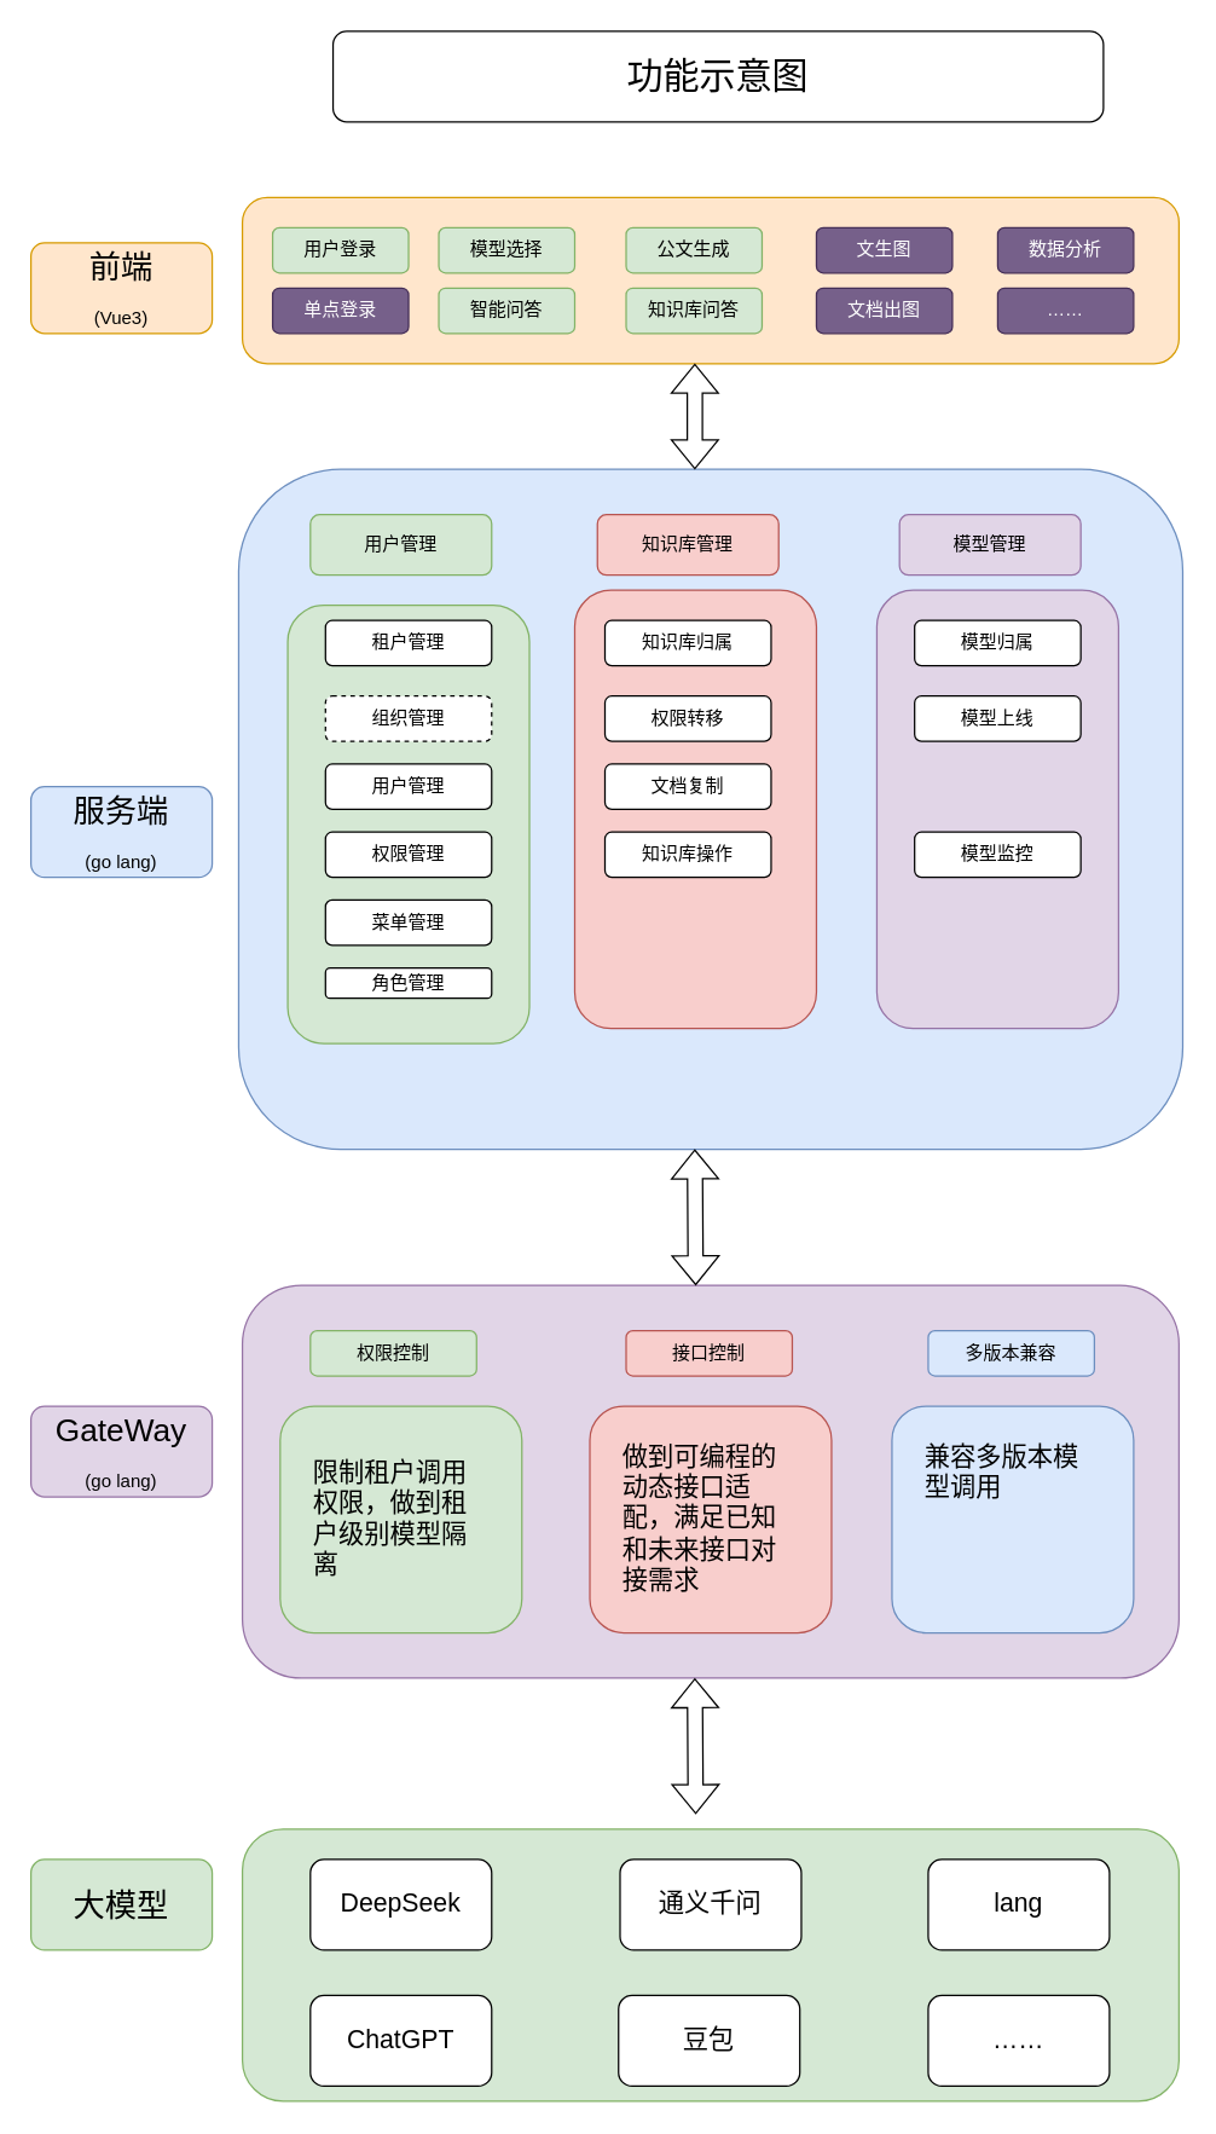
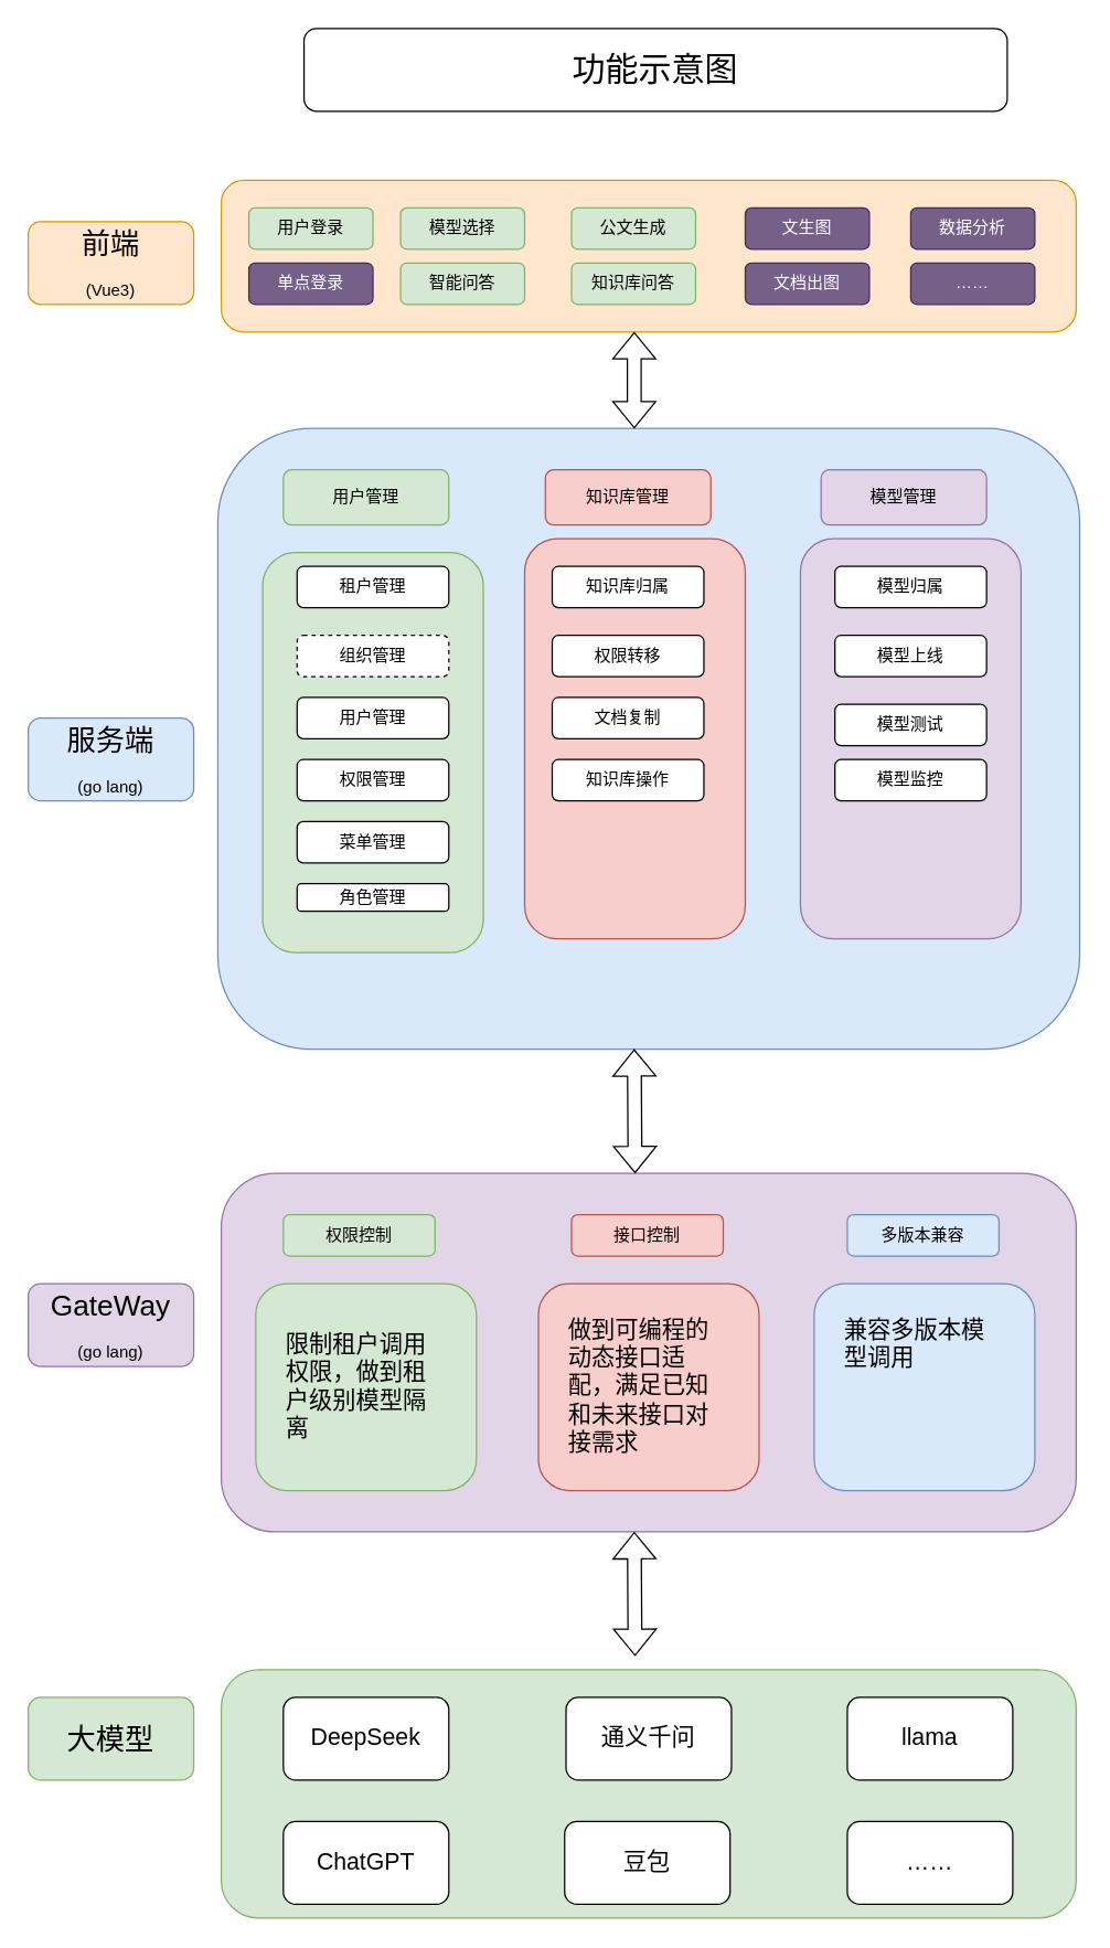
  <mxCell id="0" />
  <mxCell id="1" parent="0" />
  <mxCell id="2" value="" style="rounded=1;whiteSpace=wrap;html=1;fillColor=#ffe6cc;strokeColor=#d79b00;" vertex="1" parent="1"><mxGeometry x="160" y="130" width="620" height="110" as="geometry" /></mxCell>
  <mxCell id="3" value="用户登录" style="rounded=1;whiteSpace=wrap;html=1;fillColor=#d5e8d4;strokeColor=#82b366;" vertex="1" parent="1"><mxGeometry x="180" y="150" width="90" height="30" as="geometry" /></mxCell>
  <mxCell id="4" value="单点登录" style="rounded=1;whiteSpace=wrap;html=1;fillColor=#76608a;fontColor=#ffffff;strokeColor=#432D57;" vertex="1" parent="1"><mxGeometry x="180" y="190" width="90" height="30" as="geometry" /></mxCell>
  <mxCell id="5" value="模型选择" style="rounded=1;whiteSpace=wrap;html=1;fillColor=#d5e8d4;strokeColor=#82b366;" vertex="1" parent="1"><mxGeometry x="290" y="150" width="90" height="30" as="geometry" /></mxCell>
  <mxCell id="6" value="智能问答" style="rounded=1;whiteSpace=wrap;html=1;fillColor=#d5e8d4;strokeColor=#82b366;" vertex="1" parent="1"><mxGeometry x="290" y="190" width="90" height="30" as="geometry" /></mxCell>
  <mxCell id="7" value="公文生成" style="rounded=1;whiteSpace=wrap;html=1;fillColor=#d5e8d4;strokeColor=#82b366;" vertex="1" parent="1"><mxGeometry x="414" y="150" width="90" height="30" as="geometry" /></mxCell>
  <mxCell id="8" value="知识库问答" style="rounded=1;whiteSpace=wrap;html=1;fillColor=#d5e8d4;strokeColor=#82b366;" vertex="1" parent="1"><mxGeometry x="414" y="190" width="90" height="30" as="geometry" /></mxCell>
  <mxCell id="9" value="文生图" style="rounded=1;whiteSpace=wrap;html=1;fillColor=#76608a;fontColor=#ffffff;strokeColor=#432D57;" vertex="1" parent="1"><mxGeometry x="540" y="150" width="90" height="30" as="geometry" /></mxCell>
  <mxCell id="10" value="文档出图" style="rounded=1;whiteSpace=wrap;html=1;fillColor=#76608a;fontColor=#ffffff;strokeColor=#432D57;" vertex="1" parent="1"><mxGeometry x="540" y="190" width="90" height="30" as="geometry" /></mxCell>
  <mxCell id="11" value="数据分析" style="rounded=1;whiteSpace=wrap;html=1;fillColor=#76608a;fontColor=#ffffff;strokeColor=#432D57;" vertex="1" parent="1"><mxGeometry x="660" y="150" width="90" height="30" as="geometry" /></mxCell>
  <mxCell id="12" value="……" style="rounded=1;whiteSpace=wrap;html=1;fillColor=#76608a;fontColor=#ffffff;strokeColor=#432D57;" vertex="1" parent="1"><mxGeometry x="660" y="190" width="90" height="30" as="geometry" /></mxCell>
  <mxCell id="13" value="&lt;font style=&quot;font-size: 21px;&quot;&gt;前端&lt;/font&gt;&lt;div&gt;&lt;br&gt;&lt;/div&gt;&lt;div&gt;(Vue3)&lt;/div&gt;" style="rounded=1;whiteSpace=wrap;html=1;fillColor=#ffe6cc;strokeColor=#d79b00;" vertex="1" parent="1"><mxGeometry x="20" y="160" width="120" height="60" as="geometry" /></mxCell>
  <mxCell id="14" value="&lt;font style=&quot;font-size: 21px;&quot;&gt;服务端&lt;/font&gt;&lt;div&gt;&lt;font&gt;&lt;br&gt;&lt;/font&gt;&lt;/div&gt;&lt;div&gt;&lt;font&gt;(go lang)&lt;/font&gt;&lt;/div&gt;" style="rounded=1;whiteSpace=wrap;html=1;fillColor=#dae8fc;strokeColor=#6c8ebf;" vertex="1" parent="1"><mxGeometry x="20" y="520" width="120" height="60" as="geometry" /></mxCell>
  <mxCell id="15" value="" style="rounded=1;whiteSpace=wrap;html=1;fillColor=#dae8fc;strokeColor=#6c8ebf;" vertex="1" parent="1"><mxGeometry x="157.5" y="310" width="625" height="450" as="geometry" /></mxCell>
  <mxCell id="16" value="用户管理" style="rounded=1;whiteSpace=wrap;html=1;fillColor=#d5e8d4;strokeColor=#82b366;" vertex="1" parent="1"><mxGeometry x="205" y="340" width="120" height="40" as="geometry" /></mxCell>
  <mxCell id="17" value="" style="rounded=1;whiteSpace=wrap;html=1;fillColor=#d5e8d4;strokeColor=#82b366;" vertex="1" parent="1"><mxGeometry x="190" y="400" width="160" height="290" as="geometry" /></mxCell>
  <mxCell id="18" value="租户管理" style="rounded=1;whiteSpace=wrap;html=1;" vertex="1" parent="1"><mxGeometry x="215" y="410" width="110" height="30" as="geometry" /></mxCell>
  <mxCell id="19" value="组织管理" style="rounded=1;whiteSpace=wrap;html=1;dashed=1;" vertex="1" parent="1"><mxGeometry x="215" y="460" width="110" height="30" as="geometry" /></mxCell>
  <mxCell id="20" value="用户管理" style="rounded=1;whiteSpace=wrap;html=1;" vertex="1" parent="1"><mxGeometry x="215" y="505" width="110" height="30" as="geometry" /></mxCell>
  <mxCell id="21" value="权限管理" style="rounded=1;whiteSpace=wrap;html=1;" vertex="1" parent="1"><mxGeometry x="215" y="550" width="110" height="30" as="geometry" /></mxCell>
  <mxCell id="22" value="菜单管理" style="rounded=1;whiteSpace=wrap;html=1;" vertex="1" parent="1"><mxGeometry x="215" y="595" width="110" height="30" as="geometry" /></mxCell>
  <mxCell id="23" value="角色管理" style="rounded=1;whiteSpace=wrap;html=1;" vertex="1" parent="1"><mxGeometry x="215" y="640" width="110" height="20" as="geometry" /></mxCell>
  <mxCell id="24" value="知识库管理" style="rounded=1;whiteSpace=wrap;html=1;fillColor=#f8cecc;strokeColor=#b85450;" vertex="1" parent="1"><mxGeometry x="395" y="340" width="120" height="40" as="geometry" /></mxCell>
  <mxCell id="25" value="" style="rounded=1;whiteSpace=wrap;html=1;fillColor=#f8cecc;strokeColor=#b85450;" vertex="1" parent="1"><mxGeometry x="380" y="390" width="160" height="290" as="geometry" /></mxCell>
  <mxCell id="26" value="知识库归属" style="rounded=1;whiteSpace=wrap;html=1;" vertex="1" parent="1"><mxGeometry x="400" y="410" width="110" height="30" as="geometry" /></mxCell>
  <mxCell id="27" value="权限转移" style="rounded=1;whiteSpace=wrap;html=1;" vertex="1" parent="1"><mxGeometry x="400" y="460" width="110" height="30" as="geometry" /></mxCell>
  <mxCell id="28" value="文档复制" style="rounded=1;whiteSpace=wrap;html=1;" vertex="1" parent="1"><mxGeometry x="400" y="505" width="110" height="30" as="geometry" /></mxCell>
  <mxCell id="29" value="知识库操作" style="rounded=1;whiteSpace=wrap;html=1;" vertex="1" parent="1"><mxGeometry x="400" y="550" width="110" height="30" as="geometry" /></mxCell>
  <mxCell id="30" value="模型管理" style="rounded=1;whiteSpace=wrap;html=1;fillColor=#e1d5e7;strokeColor=#9673a6;" vertex="1" parent="1"><mxGeometry x="595" y="340" width="120" height="40" as="geometry" /></mxCell>
  <mxCell id="31" value="" style="rounded=1;whiteSpace=wrap;html=1;fillColor=#e1d5e7;strokeColor=#9673a6;" vertex="1" parent="1"><mxGeometry x="580" y="390" width="160" height="290" as="geometry" /></mxCell>
  <mxCell id="32" value="模型归属" style="rounded=1;whiteSpace=wrap;html=1;" vertex="1" parent="1"><mxGeometry x="605" y="410" width="110" height="30" as="geometry" /></mxCell>
  <mxCell id="33" value="模型上线" style="rounded=1;whiteSpace=wrap;html=1;" vertex="1" parent="1"><mxGeometry x="605" y="460" width="110" height="30" as="geometry" /></mxCell>
+ <mxCell id="34" value="模型测试" style="rounded=1;whiteSpace=wrap;html=1;" vertex="1" parent="1"><mxGeometry x="605" y="510" width="110" height="30" as="geometry" /></mxCell>
  <mxCell id="35" value="模型监控" style="rounded=1;whiteSpace=wrap;html=1;" vertex="1" parent="1"><mxGeometry x="605" y="550" width="110" height="30" as="geometry" /></mxCell>
  <mxCell id="36" value="" style="rounded=1;whiteSpace=wrap;html=1;fillColor=#e1d5e7;strokeColor=#9673a6;" vertex="1" parent="1"><mxGeometry x="160" y="850" width="620" height="260" as="geometry" /></mxCell>
  <mxCell id="37" value="&lt;font style=&quot;font-size: 21px;&quot;&gt;GateWay&lt;/font&gt;&lt;div&gt;&lt;font&gt;&lt;br&gt;&lt;/font&gt;&lt;/div&gt;&lt;div&gt;&lt;font&gt;(go lang)&lt;/font&gt;&lt;/div&gt;" style="rounded=1;whiteSpace=wrap;html=1;fillColor=#e1d5e7;strokeColor=#9673a6;" vertex="1" parent="1"><mxGeometry x="20" y="930" width="120" height="60" as="geometry" /></mxCell>
  <mxCell id="38" value="权限控制" style="rounded=1;whiteSpace=wrap;html=1;fillColor=#d5e8d4;strokeColor=#82b366;" vertex="1" parent="1"><mxGeometry x="205" y="880" width="110" height="30" as="geometry" /></mxCell>
  <mxCell id="39" value="&lt;font style=&quot;font-size: 17px;&quot;&gt;限制租户调用权限，做到租户级别模型隔离&lt;/font&gt;" style="rounded=1;whiteSpace=wrap;html=1;fillColor=#d5e8d4;strokeColor=#82b366;align=left;spacingLeft=20;spacingRight=20;" vertex="1" parent="1"><mxGeometry x="185" y="930" width="160" height="150" as="geometry" /></mxCell>
  <mxCell id="40" value="接口控制" style="rounded=1;whiteSpace=wrap;html=1;fillColor=#f8cecc;strokeColor=#b85450;" vertex="1" parent="1"><mxGeometry x="414" y="880" width="110" height="30" as="geometry" /></mxCell>
  <mxCell id="41" value="&lt;font style=&quot;font-size: 17px;&quot;&gt;做到可编程的动态接口适配，满足已知和未来接口对接需求&lt;/font&gt;" style="rounded=1;whiteSpace=wrap;html=1;fillColor=#f8cecc;strokeColor=#b85450;align=left;spacingLeft=20;spacingRight=20;verticalAlign=middle;" vertex="1" parent="1"><mxGeometry x="390" y="930" width="160" height="150" as="geometry" /></mxCell>
  <mxCell id="42" value="多版本兼容" style="rounded=1;whiteSpace=wrap;html=1;fillColor=#dae8fc;strokeColor=#6c8ebf;" vertex="1" parent="1"><mxGeometry x="614" y="880" width="110" height="30" as="geometry" /></mxCell>
  <mxCell id="43" value="&lt;font style=&quot;font-size: 17px;&quot;&gt;兼容多版本模型调用&lt;/font&gt;&lt;div&gt;&lt;font style=&quot;font-size: 17px;&quot;&gt;&lt;br&gt;&lt;/font&gt;&lt;/div&gt;&lt;div&gt;&lt;font style=&quot;font-size: 17px;&quot;&gt;&lt;br&gt;&lt;/font&gt;&lt;/div&gt;&lt;div&gt;&lt;font style=&quot;font-size: 17px;&quot;&gt;&lt;br&gt;&lt;/font&gt;&lt;/div&gt;" style="rounded=1;whiteSpace=wrap;html=1;fillColor=#dae8fc;strokeColor=#6c8ebf;align=left;spacingLeft=20;spacingRight=20;verticalAlign=middle;" vertex="1" parent="1"><mxGeometry x="590" y="930" width="160" height="150" as="geometry" /></mxCell>
  <mxCell id="44" value="&lt;font style=&quot;font-size: 21px;&quot;&gt;大模型&lt;/font&gt;" style="rounded=1;whiteSpace=wrap;html=1;fillColor=#d5e8d4;strokeColor=#82b366;" vertex="1" parent="1"><mxGeometry x="20" y="1230" width="120" height="60" as="geometry" /></mxCell>
  <mxCell id="45" value="" style="rounded=1;whiteSpace=wrap;html=1;fillColor=#d5e8d4;strokeColor=#82b366;" vertex="1" parent="1"><mxGeometry x="160" y="1210" width="620" height="180" as="geometry" /></mxCell>
  <mxCell id="46" value="&lt;font style=&quot;font-size: 17px;&quot;&gt;DeepSeek&lt;/font&gt;" style="rounded=1;whiteSpace=wrap;html=1;" vertex="1" parent="1"><mxGeometry x="205" y="1230" width="120" height="60" as="geometry" /></mxCell>
  <mxCell id="47" value="&lt;font style=&quot;font-size: 17px;&quot;&gt;通义千问&lt;/font&gt;" style="rounded=1;whiteSpace=wrap;html=1;" vertex="1" parent="1"><mxGeometry x="410" y="1230" width="120" height="60" as="geometry" /></mxCell>
- <mxCell id="48" value="&lt;font style=&quot;font-size: 17px;&quot;&gt;lang&lt;/font&gt;" style="rounded=1;whiteSpace=wrap;html=1;" vertex="1" parent="1"><mxGeometry x="614" y="1230" width="120" height="60" as="geometry" /></mxCell>
+ <mxCell id="48" value="&lt;font style=&quot;font-size: 17px;&quot;&gt;llama&lt;/font&gt;" style="rounded=1;whiteSpace=wrap;html=1;" vertex="1" parent="1"><mxGeometry x="614" y="1230" width="120" height="60" as="geometry" /></mxCell>
  <mxCell id="49" value="&lt;font style=&quot;font-size: 17px;&quot;&gt;ChatGPT&lt;/font&gt;" style="rounded=1;whiteSpace=wrap;html=1;" vertex="1" parent="1"><mxGeometry x="205" y="1320" width="120" height="60" as="geometry" /></mxCell>
  <mxCell id="50" value="&lt;span style=&quot;font-size: 17px;&quot;&gt;豆包&lt;/span&gt;" style="rounded=1;whiteSpace=wrap;html=1;" vertex="1" parent="1"><mxGeometry x="409" y="1320" width="120" height="60" as="geometry" /></mxCell>
  <mxCell id="51" value="&lt;span style=&quot;font-size: 17px;&quot;&gt;……&lt;/span&gt;" style="rounded=1;whiteSpace=wrap;html=1;" vertex="1" parent="1"><mxGeometry x="614" y="1320" width="120" height="60" as="geometry" /></mxCell>
  <mxCell id="52" value="" style="shape=flexArrow;endArrow=classic;startArrow=classic;html=1;rounded=0;" edge="1" parent="1"><mxGeometry width="100" height="100" relative="1" as="geometry"><mxPoint x="459.5" y="310" as="sourcePoint" /><mxPoint x="459.5" y="240" as="targetPoint" /></mxGeometry></mxCell>
  <mxCell id="53" value="" style="shape=flexArrow;endArrow=classic;startArrow=classic;html=1;rounded=0;exitX=0.484;exitY=0;exitDx=0;exitDy=0;exitPerimeter=0;" edge="1" parent="1"><mxGeometry width="100" height="100" relative="1" as="geometry"><mxPoint x="460.08" y="1200" as="sourcePoint" /><mxPoint x="459.5" y="1110" as="targetPoint" /></mxGeometry></mxCell>
  <mxCell id="54" value="" style="shape=flexArrow;endArrow=classic;startArrow=classic;html=1;rounded=0;exitX=0.484;exitY=0;exitDx=0;exitDy=0;exitPerimeter=0;" edge="1" parent="1"><mxGeometry width="100" height="100" relative="1" as="geometry"><mxPoint x="460.08" y="850" as="sourcePoint" /><mxPoint x="459.5" y="760" as="targetPoint" /></mxGeometry></mxCell>
  <mxCell id="55" value="&lt;font style=&quot;font-size: 24px;&quot;&gt;功能示意图&lt;/font&gt;" style="rounded=1;whiteSpace=wrap;html=1;" vertex="1" parent="1"><mxGeometry x="220" y="20" width="510" height="60" as="geometry" /></mxCell>
